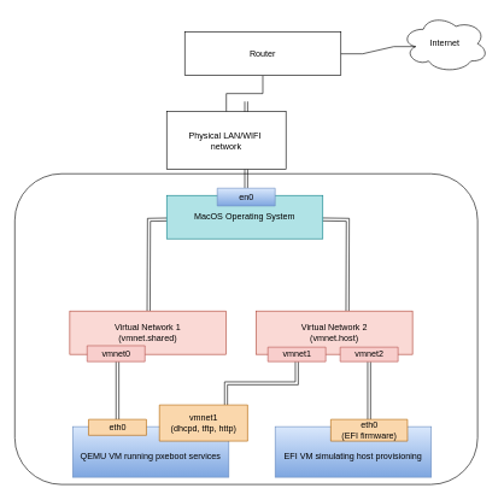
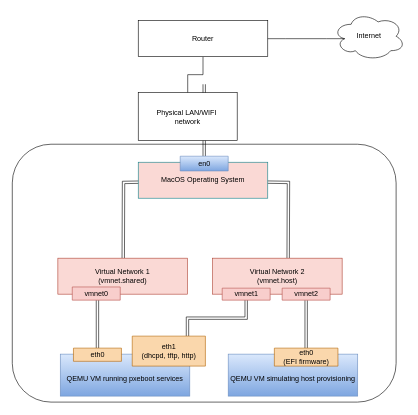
  <mxCell id="0" />
  <mxCell id="1" parent="0" />
  <mxCell id="2" value="" style="rounded=1;whiteSpace=wrap;html=1;align=center;labelPosition=center;verticalLabelPosition=top;verticalAlign=bottom;spacing=-40;spacingTop=0;" vertex="1" parent="1"><mxGeometry x="20" y="240" width="640" height="430" as="geometry" /></mxCell>
  <mxCell id="3" value="Internet" style="ellipse;shape=cloud;whiteSpace=wrap;html=1;" vertex="1" parent="1"><mxGeometry x="555" y="20" width="120" height="80" as="geometry" /></mxCell>
  <mxCell id="4" style="edgeStyle=orthogonalEdgeStyle;rounded=0;orthogonalLoop=1;jettySize=auto;html=1;exitX=1;exitY=0.5;exitDx=0;exitDy=0;exitPerimeter=0;shape=link;" edge="1" parent="1"><mxGeometry relative="1" as="geometry"><mxPoint x="480" y="430" as="targetPoint" /><mxPoint x="445" y="303.182" as="sourcePoint" /></mxGeometry></mxCell>
  <mxCell id="5" style="edgeStyle=orthogonalEdgeStyle;rounded=0;orthogonalLoop=1;jettySize=auto;html=1;startArrow=block;startFill=1;shape=link;" edge="1" parent="1" source="14"><mxGeometry relative="1" as="geometry"><mxPoint x="340" y="140" as="targetPoint" /></mxGeometry></mxCell>
  <mxCell id="6" style="edgeStyle=orthogonalEdgeStyle;rounded=0;orthogonalLoop=1;jettySize=auto;html=1;entryX=0.5;entryY=0;entryDx=0;entryDy=0;entryPerimeter=0;shape=link;" edge="1" parent="1"><mxGeometry relative="1" as="geometry"><mxPoint x="235" y="303.2" as="sourcePoint" /><mxPoint x="205" y="430" as="targetPoint" /></mxGeometry></mxCell>
  <mxCell id="7" style="edgeStyle=orthogonalEdgeStyle;rounded=0;orthogonalLoop=1;jettySize=auto;html=1;entryX=0.525;entryY=0.955;entryDx=0;entryDy=0;entryPerimeter=0;shape=link;" edge="1" parent="1" source="22" target="17"><mxGeometry relative="1" as="geometry" /></mxCell>
  <mxCell id="8" style="edgeStyle=orthogonalEdgeStyle;rounded=0;orthogonalLoop=1;jettySize=auto;html=1;entryX=0.5;entryY=0.95;entryDx=0;entryDy=0;entryPerimeter=0;shape=link;exitX=0.755;exitY=0;exitDx=0;exitDy=0;exitPerimeter=0;" edge="1" parent="1" source="23" target="19"><mxGeometry relative="1" as="geometry"><mxPoint x="267" y="550" as="sourcePoint" /></mxGeometry></mxCell>
  <mxCell id="9" style="edgeStyle=orthogonalEdgeStyle;rounded=0;orthogonalLoop=1;jettySize=auto;html=1;entryX=0.5;entryY=1;entryDx=0;entryDy=0;entryPerimeter=0;shape=link;" edge="1" parent="1" source="25" target="20"><mxGeometry relative="1" as="geometry" /></mxCell>
  <mxCell id="10" style="edgeStyle=orthogonalEdgeStyle;rounded=0;orthogonalLoop=1;jettySize=auto;html=1;shape=filledEdge;startArrow=none;startFill=0;endArrow=none;endFill=0;" edge="1" parent="1" source="11" target="12"><mxGeometry relative="1" as="geometry" /></mxCell>
- <mxCell id="11" value="Router" style="rounded=0;whiteSpace=wrap;html=1;" vertex="1" parent="1"><mxGeometry x="255" y="44" width="216" height="60" as="geometry" /></mxCell>
+ <mxCell id="11" value="Router" style="rounded=0;whiteSpace=wrap;html=1;" vertex="1" parent="1"><mxGeometry x="230" y="34" width="216" height="60" as="geometry" /></mxCell>
  <mxCell id="12" value="&lt;span style=&quot;text-wrap-mode: nowrap;&quot;&gt;Physical LAN/WIFI&amp;nbsp;&lt;/span&gt;&lt;br style=&quot;padding: 0px; margin: 0px; text-wrap-mode: nowrap;&quot;&gt;&lt;span style=&quot;text-wrap-mode: nowrap;&quot;&gt;network&lt;/span&gt;" style="rounded=0;whiteSpace=wrap;html=1;" vertex="1" parent="1"><mxGeometry x="230" y="154" width="165" height="80" as="geometry" /></mxCell>
- <mxCell id="13" value="&lt;span style=&quot;text-wrap-mode: nowrap;&quot;&gt;MacOS Operating System&lt;/span&gt;" style="rounded=0;whiteSpace=wrap;html=1;fillColor=#b0e3e6;strokeColor=#0e8088;" vertex="1" parent="1"><mxGeometry x="230" y="270" width="216" height="60" as="geometry" /></mxCell>
+ <mxCell id="13" value="&lt;span style=&quot;text-wrap-mode: nowrap;&quot;&gt;MacOS Operating System&lt;/span&gt;" style="rounded=0;whiteSpace=wrap;html=1;fillColor=#fad9d5;strokeColor=#0e8088;" vertex="1" parent="1"><mxGeometry x="230" y="270" width="216" height="60" as="geometry" /></mxCell>
  <mxCell id="14" value="en0" style="verticalLabelPosition=middle;verticalAlign=middle;html=1;shape=mxgraph.basic.rect;fillColor2=none;strokeWidth=1;size=20;indent=5;labelPosition=center;align=center;fillColor=#dae8fc;gradientColor=#7ea6e0;strokeColor=#6c8ebf;" vertex="1" parent="1"><mxGeometry x="300" y="260" width="80" height="24.545" as="geometry" /></mxCell>
  <mxCell id="15" style="edgeStyle=entityRelationEdgeStyle;rounded=0;orthogonalLoop=1;jettySize=auto;html=1;exitX=1;exitY=0.5;exitDx=0;exitDy=0;entryX=0.16;entryY=0.55;entryDx=0;entryDy=0;entryPerimeter=0;shape=filledEdge;startArrow=none;startFill=0;endArrow=none;endFill=0;" edge="1" parent="1" source="11" target="3"><mxGeometry relative="1" as="geometry" /></mxCell>
  <mxCell id="16" value="&lt;span style=&quot;text-wrap-mode: nowrap;&quot;&gt;Virtual Network 1&lt;/span&gt;&lt;div&gt;&lt;span style=&quot;text-wrap-mode: nowrap;&quot;&gt;(vmnet.shared)&lt;/span&gt;&lt;/div&gt;" style="rounded=0;whiteSpace=wrap;html=1;fillColor=#fad9d5;strokeColor=#ae4132;" vertex="1" parent="1"><mxGeometry x="96" y="430" width="216" height="60" as="geometry" /></mxCell>
  <mxCell id="17" value="vmnet0" style="verticalLabelPosition=middle;verticalAlign=middle;html=1;shape=mxgraph.basic.rect;fillColor2=none;strokeWidth=1;size=20;indent=5;labelPosition=center;align=center;fillColor=#f8cecc;strokeColor=#b85450;" vertex="1" parent="1"><mxGeometry x="120" y="478" width="80" height="22" as="geometry" /></mxCell>
  <mxCell id="18" value="&lt;span style=&quot;text-wrap-mode: nowrap;&quot;&gt;Virtual Network 2&lt;/span&gt;&lt;div&gt;&lt;span style=&quot;text-wrap-mode: nowrap;&quot;&gt;(vmnet.host)&lt;/span&gt;&lt;/div&gt;" style="rounded=0;whiteSpace=wrap;html=1;fillColor=#fad9d5;strokeColor=#ae4132;" vertex="1" parent="1"><mxGeometry x="354" y="430" width="216" height="60" as="geometry" /></mxCell>
  <mxCell id="19" value="vmnet1" style="verticalLabelPosition=middle;verticalAlign=middle;html=1;shape=mxgraph.basic.rect;fillColor2=none;strokeWidth=1;size=20;indent=0;labelPosition=center;align=center;fillColor=#f8cecc;strokeColor=#b85450;" vertex="1" parent="1"><mxGeometry x="370" y="480" width="80" height="20" as="geometry" /></mxCell>
  <mxCell id="20" value="vmnet2" style="verticalLabelPosition=middle;verticalAlign=middle;html=1;shape=mxgraph.basic.rect;fillColor2=none;strokeWidth=1;size=20;indent=0;labelPosition=center;align=center;fillColor=#f8cecc;strokeColor=#b85450;" vertex="1" parent="1"><mxGeometry x="470" y="480" width="80" height="20" as="geometry" /></mxCell>
  <mxCell id="21" value="&lt;span style=&quot;text-wrap-mode: nowrap;&quot;&gt;QEMU VM running pxeboot services&lt;/span&gt;" style="rounded=0;whiteSpace=wrap;html=1;verticalAlign=middle;spacing=0;spacingBottom=-11;fillColor=#dae8fc;gradientColor=#7ea6e0;strokeColor=#6c8ebf;" vertex="1" parent="1"><mxGeometry x="100" y="590" width="216" height="70" as="geometry" /></mxCell>
  <mxCell id="22" value="eth0" style="verticalLabelPosition=middle;verticalAlign=middle;html=1;shape=mxgraph.basic.rect;fillColor2=none;strokeWidth=1;size=0;indent=5;labelPosition=center;align=center;fillColor=#fad7ac;strokeColor=#b46504;" vertex="1" parent="1"><mxGeometry x="122" y="580" width="80" height="22" as="geometry" /></mxCell>
- <mxCell id="23" value="vmnet1&lt;div&gt;(dhcpd, tftp, http)&lt;/div&gt;" style="verticalLabelPosition=middle;verticalAlign=middle;html=1;shape=mxgraph.basic.rect;fillColor2=none;strokeWidth=1;size=0;indent=5;labelPosition=center;align=center;fillColor=#fad7ac;strokeColor=#b46504;" vertex="1" parent="1"><mxGeometry x="220" y="560" width="122" height="50" as="geometry" /></mxCell>
- <mxCell id="24" value="&lt;span style=&quot;text-wrap-mode: nowrap;&quot;&gt;EFI VM simulating host provisioning&lt;/span&gt;" style="rounded=0;whiteSpace=wrap;html=1;verticalAlign=middle;spacing=0;spacingBottom=-11;fillColor=#dae8fc;gradientColor=#7ea6e0;strokeColor=#6c8ebf;" vertex="1" parent="1"><mxGeometry x="380" y="590" width="216" height="70" as="geometry" /></mxCell>
+ <mxCell id="23" value="eth1&lt;div&gt;(dhcpd, tftp, http)&lt;/div&gt;" style="verticalLabelPosition=middle;verticalAlign=middle;html=1;shape=mxgraph.basic.rect;fillColor2=none;strokeWidth=1;size=0;indent=5;labelPosition=center;align=center;fillColor=#fad7ac;strokeColor=#b46504;" vertex="1" parent="1"><mxGeometry x="220" y="560" width="122" height="50" as="geometry" /></mxCell>
+ <mxCell id="24" value="&lt;span style=&quot;text-wrap-mode: nowrap;&quot;&gt;QEMU VM simulating host provisioning&lt;/span&gt;" style="rounded=0;whiteSpace=wrap;html=1;verticalAlign=middle;spacing=0;spacingBottom=-11;fillColor=#dae8fc;gradientColor=#7ea6e0;strokeColor=#6c8ebf;" vertex="1" parent="1"><mxGeometry x="380" y="590" width="216" height="70" as="geometry" /></mxCell>
  <mxCell id="25" value="eth0&lt;div&gt;(EFI firmware)&lt;/div&gt;" style="verticalLabelPosition=middle;verticalAlign=middle;html=1;shape=mxgraph.basic.rect;fillColor2=none;strokeWidth=1;size=0;indent=5;labelPosition=center;align=center;fillColor=#fad7ac;strokeColor=#b46504;" vertex="1" parent="1"><mxGeometry x="457" y="580" width="106" height="30" as="geometry" /></mxCell>
